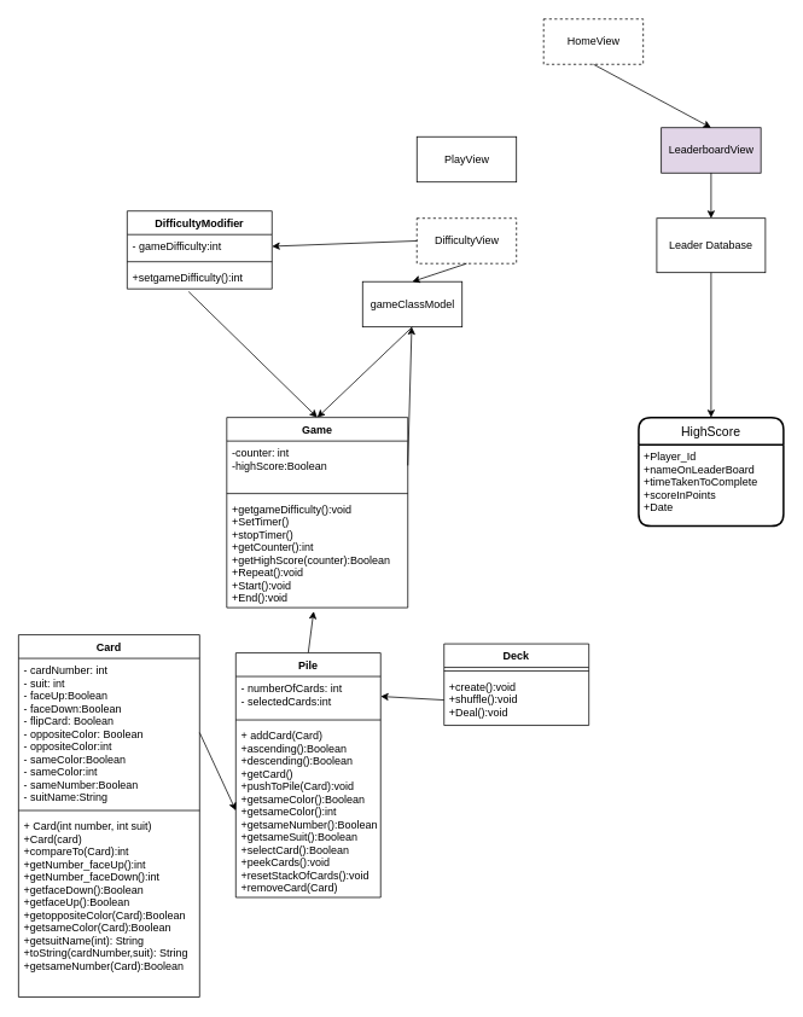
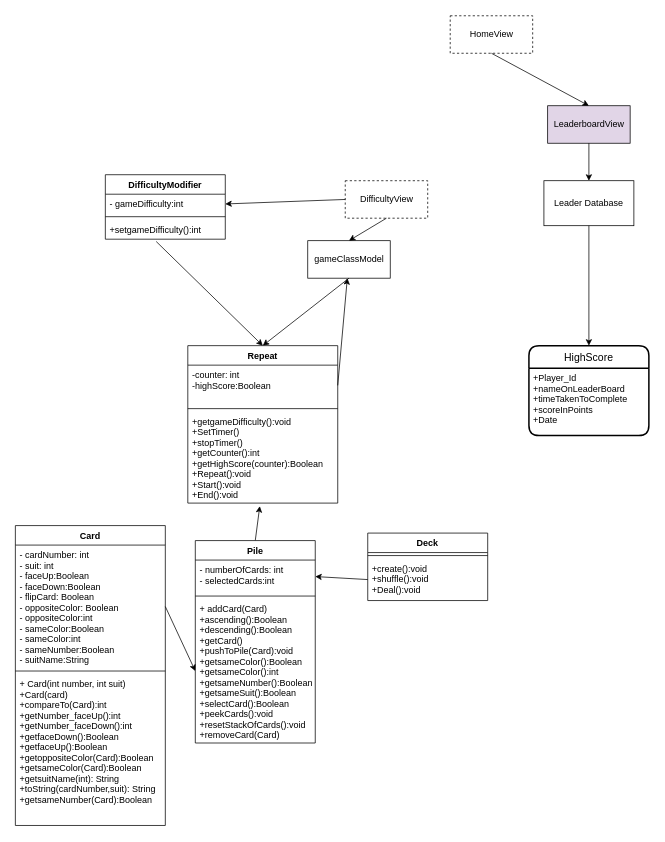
  <mxCell id="0" />
  <mxCell id="1" parent="0" />
  <mxCell id="2" value="HomeView" style="html=1;dashed=1;" parent="1" vertex="1"><mxGeometry x="600" y="20" width="110" height="50" as="geometry" /></mxCell>
  <mxCell id="3" value="LeaderboardView" style="html=1;fillColor=#e1d5e7;" parent="1" vertex="1"><mxGeometry x="730" y="140" width="110" height="50" as="geometry" /></mxCell>
- <mxCell id="4" value="PlayView" style="html=1;" parent="1" vertex="1"><mxGeometry x="460" y="150" width="110" height="50" as="geometry" /></mxCell>
  <mxCell id="5" value="Leader Database" style="rounded=0;whiteSpace=wrap;html=1;" parent="1" vertex="1"><mxGeometry x="725" y="240" width="120" height="60" as="geometry" /></mxCell>
  <mxCell id="6" value="" style="endArrow=classic;html=1;entryX=0.5;entryY=0;entryDx=0;entryDy=0;exitX=0.5;exitY=1;exitDx=0;exitDy=0;" parent="1" source="3" target="5" edge="1"><mxGeometry width="50" height="50" relative="1" as="geometry"><mxPoint x="640" y="360" as="sourcePoint" /><mxPoint x="690" y="310" as="targetPoint" /></mxGeometry></mxCell>
- <mxCell id="7" value="gameClassModel" style="html=1;" parent="1" vertex="1"><mxGeometry x="400" y="310" width="110" height="50" as="geometry" /></mxCell>
+ <mxCell id="7" value="gameClassModel" style="html=1;" parent="1" vertex="1"><mxGeometry x="410" y="320" width="110" height="50" as="geometry" /></mxCell>
  <mxCell id="8" value="DifficultyView" style="html=1;dashed=1;" parent="1" vertex="1"><mxGeometry x="460" y="240" width="110" height="50" as="geometry" /></mxCell>
  <mxCell id="9" value="" style="endArrow=classic;html=1;exitX=1;exitY=0.5;exitDx=0;exitDy=0;entryX=0;entryY=0.5;entryDx=0;entryDy=0;" parent="1" source="33" target="28" edge="1"><mxGeometry width="50" height="50" relative="1" as="geometry"><mxPoint x="250" y="650" as="sourcePoint" /><mxPoint x="300" y="600" as="targetPoint" /></mxGeometry></mxCell>
  <mxCell id="10" value="" style="endArrow=classic;html=1;exitX=0.5;exitY=0;exitDx=0;exitDy=0;entryX=0.48;entryY=1.033;entryDx=0;entryDy=0;entryPerimeter=0;" parent="1" source="25" target="17" edge="1"><mxGeometry width="50" height="50" relative="1" as="geometry"><mxPoint x="250" y="650" as="sourcePoint" /><mxPoint x="300" y="600" as="targetPoint" /></mxGeometry></mxCell>
  <mxCell id="11" value="" style="endArrow=classic;html=1;entryX=1;entryY=0.5;entryDx=0;entryDy=0;exitX=0;exitY=0.5;exitDx=0;exitDy=0;" parent="1" source="31" target="26" edge="1"><mxGeometry width="50" height="50" relative="1" as="geometry"><mxPoint x="250" y="1050" as="sourcePoint" /><mxPoint x="300" y="1000" as="targetPoint" /></mxGeometry></mxCell>
  <mxCell id="12" value="" style="endArrow=classic;html=1;exitX=1;exitY=0.5;exitDx=0;exitDy=0;" parent="1" source="15" target="7" edge="1"><mxGeometry width="50" height="50" relative="1" as="geometry"><mxPoint x="250" y="750" as="sourcePoint" /><mxPoint x="520" y="489" as="targetPoint" /></mxGeometry></mxCell>
  <mxCell id="13" value="" style="endArrow=classic;html=1;entryX=0.5;entryY=0;entryDx=0;entryDy=0;exitX=0.5;exitY=1;exitDx=0;exitDy=0;" parent="1" source="7" target="14" edge="1"><mxGeometry width="50" height="50" relative="1" as="geometry"><mxPoint x="420" y="690" as="sourcePoint" /><mxPoint x="470" y="640" as="targetPoint" /></mxGeometry></mxCell>
- <mxCell id="14" value="Game" style="swimlane;fontStyle=1;align=center;verticalAlign=top;childLayout=stackLayout;horizontal=1;startSize=26;horizontalStack=0;resizeParent=1;resizeParentMax=0;resizeLast=0;collapsible=1;marginBottom=0;" parent="1" vertex="1"><mxGeometry x="250" y="460" width="200" height="210" as="geometry" /></mxCell>
+ <mxCell id="14" value="Repeat" style="swimlane;fontStyle=1;align=center;verticalAlign=top;childLayout=stackLayout;horizontal=1;startSize=26;horizontalStack=0;resizeParent=1;resizeParentMax=0;resizeLast=0;collapsible=1;marginBottom=0;" parent="1" vertex="1"><mxGeometry x="250" y="460" width="200" height="210" as="geometry" /></mxCell>
  <mxCell id="15" value="-counter: int&#10;-highScore:Boolean" style="text;strokeColor=none;fillColor=none;align=left;verticalAlign=top;spacingLeft=4;spacingRight=4;overflow=hidden;rotatable=0;points=[[0,0.5],[1,0.5]];portConstraint=eastwest;" parent="14" vertex="1"><mxGeometry y="26" width="200" height="54" as="geometry" /></mxCell>
  <mxCell id="16" value="" style="line;strokeWidth=1;fillColor=none;align=left;verticalAlign=middle;spacingTop=-1;spacingLeft=3;spacingRight=3;rotatable=0;labelPosition=right;points=[];portConstraint=eastwest;" parent="14" vertex="1"><mxGeometry y="80" width="200" height="8" as="geometry" /></mxCell>
  <mxCell id="17" value="+getgameDifficulty():void&#10;+SetTimer()&#10;+stopTimer()&#10;+getCounter():int&#10;+getHighScore(counter):Boolean&#10;+Repeat():void&#10;+Start():void&#10;+End():void" style="text;strokeColor=none;fillColor=none;align=left;verticalAlign=top;spacingLeft=4;spacingRight=4;overflow=hidden;rotatable=0;points=[[0,0.5],[1,0.5]];portConstraint=eastwest;" parent="14" vertex="1"><mxGeometry y="88" width="200" height="122" as="geometry" /></mxCell>
  <mxCell id="18" value="" style="endArrow=classic;html=1;exitX=0.5;exitY=1;exitDx=0;exitDy=0;entryX=0.5;entryY=0;entryDx=0;entryDy=0;" parent="1" source="8" target="7" edge="1"><mxGeometry width="50" height="50" relative="1" as="geometry"><mxPoint x="420" y="690" as="sourcePoint" /><mxPoint x="470" y="640" as="targetPoint" /></mxGeometry></mxCell>
  <mxCell id="19" value="" style="endArrow=classic;html=1;entryX=0.5;entryY=0;entryDx=0;entryDy=0;exitX=0.5;exitY=1;exitDx=0;exitDy=0;" parent="1" source="2" target="3" edge="1"><mxGeometry width="50" height="50" relative="1" as="geometry"><mxPoint x="800" y="160" as="sourcePoint" /><mxPoint x="520" y="640" as="targetPoint" /></mxGeometry></mxCell>
  <mxCell id="20" value="DifficultyModifier" style="swimlane;fontStyle=1;align=center;verticalAlign=top;childLayout=stackLayout;horizontal=1;startSize=26;horizontalStack=0;resizeParent=1;resizeParentMax=0;resizeLast=0;collapsible=1;marginBottom=0;" parent="1" vertex="1"><mxGeometry x="140" y="232" width="160" height="86" as="geometry" /></mxCell>
  <mxCell id="21" value="- gameDifficulty:int" style="text;strokeColor=none;fillColor=none;align=left;verticalAlign=top;spacingLeft=4;spacingRight=4;overflow=hidden;rotatable=0;points=[[0,0.5],[1,0.5]];portConstraint=eastwest;" parent="20" vertex="1"><mxGeometry y="26" width="160" height="26" as="geometry" /></mxCell>
  <mxCell id="22" value="" style="line;strokeWidth=1;fillColor=none;align=left;verticalAlign=middle;spacingTop=-1;spacingLeft=3;spacingRight=3;rotatable=0;labelPosition=right;points=[];portConstraint=eastwest;" parent="20" vertex="1"><mxGeometry y="52" width="160" height="8" as="geometry" /></mxCell>
  <mxCell id="23" value="+setgameDifficulty():int" style="text;strokeColor=none;fillColor=none;align=left;verticalAlign=top;spacingLeft=4;spacingRight=4;overflow=hidden;rotatable=0;points=[[0,0.5],[1,0.5]];portConstraint=eastwest;" parent="20" vertex="1"><mxGeometry y="60" width="160" height="26" as="geometry" /></mxCell>
  <mxCell id="24" value="" style="endArrow=classic;html=1;entryX=1;entryY=0.5;entryDx=0;entryDy=0;exitX=0;exitY=0.5;exitDx=0;exitDy=0;" parent="1" source="8" target="21" edge="1"><mxGeometry width="50" height="50" relative="1" as="geometry"><mxPoint x="470" y="690" as="sourcePoint" /><mxPoint x="520" y="640" as="targetPoint" /></mxGeometry></mxCell>
  <mxCell id="25" value="Pile" style="swimlane;fontStyle=1;align=center;verticalAlign=top;childLayout=stackLayout;horizontal=1;startSize=26;horizontalStack=0;resizeParent=1;resizeParentMax=0;resizeLast=0;collapsible=1;marginBottom=0;" parent="1" vertex="1"><mxGeometry x="260" y="720" width="160" height="270" as="geometry" /></mxCell>
  <mxCell id="26" value="- numberOfCards: int&#10;- selectedCards:int&#10;" style="text;strokeColor=none;fillColor=none;align=left;verticalAlign=top;spacingLeft=4;spacingRight=4;overflow=hidden;rotatable=0;points=[[0,0.5],[1,0.5]];portConstraint=eastwest;" parent="25" vertex="1"><mxGeometry y="26" width="160" height="44" as="geometry" /></mxCell>
  <mxCell id="27" value="" style="line;strokeWidth=1;fillColor=none;align=left;verticalAlign=middle;spacingTop=-1;spacingLeft=3;spacingRight=3;rotatable=0;labelPosition=right;points=[];portConstraint=eastwest;" parent="25" vertex="1"><mxGeometry y="70" width="160" height="8" as="geometry" /></mxCell>
  <mxCell id="28" value="+ addCard(Card)&#10;+ascending():Boolean&#10;+descending():Boolean&#10;+getCard()&#10;+pushToPile(Card):void&#10;+getsameColor():Boolean&#10;+getsameColor():int&#10;+getsameNumber():Boolean&#10;+getsameSuit():Boolean&#10;+selectCard():Boolean&#10;+peekCards():void&#10;+resetStackOfCards():void&#10;+removeCard(Card)&#10;&#10;" style="text;strokeColor=none;fillColor=none;align=left;verticalAlign=top;spacingLeft=4;spacingRight=4;overflow=hidden;rotatable=0;points=[[0,0.5],[1,0.5]];portConstraint=eastwest;" parent="25" vertex="1"><mxGeometry y="78" width="160" height="192" as="geometry" /></mxCell>
  <mxCell id="29" value="Deck" style="swimlane;fontStyle=1;align=center;verticalAlign=top;childLayout=stackLayout;horizontal=1;startSize=26;horizontalStack=0;resizeParent=1;resizeParentMax=0;resizeLast=0;collapsible=1;marginBottom=0;" parent="1" vertex="1"><mxGeometry x="490" y="710" width="160" height="90" as="geometry" /></mxCell>
  <mxCell id="30" value="" style="line;strokeWidth=1;fillColor=none;align=left;verticalAlign=middle;spacingTop=-1;spacingLeft=3;spacingRight=3;rotatable=0;labelPosition=right;points=[];portConstraint=eastwest;" parent="29" vertex="1"><mxGeometry y="26" width="160" height="8" as="geometry" /></mxCell>
  <mxCell id="31" value="+create():void&#10;+shuffle():void&#10;+Deal():void&#10;&#10;" style="text;strokeColor=none;fillColor=none;align=left;verticalAlign=top;spacingLeft=4;spacingRight=4;overflow=hidden;rotatable=0;points=[[0,0.5],[1,0.5]];portConstraint=eastwest;" parent="29" vertex="1"><mxGeometry y="34" width="160" height="56" as="geometry" /></mxCell>
  <mxCell id="32" value="Card" style="swimlane;fontStyle=1;align=center;verticalAlign=top;childLayout=stackLayout;horizontal=1;startSize=26;horizontalStack=0;resizeParent=1;resizeParentMax=0;resizeLast=0;collapsible=1;marginBottom=0;" parent="1" vertex="1"><mxGeometry x="20" y="700" width="200" height="400" as="geometry" /></mxCell>
  <mxCell id="33" value="- cardNumber: int&#10;- suit: int&#10;- faceUp:Boolean&#10;- faceDown:Boolean&#10;- flipCard: Boolean&#10;- oppositeColor: Boolean&#10;- oppositeColor:int&#10;- sameColor:Boolean&#10;- sameColor:int&#10;- sameNumber:Boolean&#10;- suitName:String&#10;" style="text;strokeColor=none;fillColor=none;align=left;verticalAlign=top;spacingLeft=4;spacingRight=4;overflow=hidden;rotatable=0;points=[[0,0.5],[1,0.5]];portConstraint=eastwest;" parent="32" vertex="1"><mxGeometry y="26" width="200" height="164" as="geometry" /></mxCell>
  <mxCell id="34" value="" style="line;strokeWidth=1;fillColor=none;align=left;verticalAlign=middle;spacingTop=-1;spacingLeft=3;spacingRight=3;rotatable=0;labelPosition=right;points=[];portConstraint=eastwest;" parent="32" vertex="1"><mxGeometry y="190" width="200" height="8" as="geometry" /></mxCell>
  <mxCell id="35" value="+ Card(int number, int suit)&#10;+Card(card)&#10;+compareTo(Card):int&#10;+getNumber_faceUp():int&#10;+getNumber_faceDown():int&#10;+getfaceDown():Boolean&#10;+getfaceUp():Boolean&#10;+getoppositeColor(Card):Boolean&#10;+getsameColor(Card):Boolean&#10;+getsuitName(int): String&#10;+toString(cardNumber,suit): String&#10;+getsameNumber(Card):Boolean" style="text;strokeColor=none;fillColor=none;align=left;verticalAlign=top;spacingLeft=4;spacingRight=4;overflow=hidden;rotatable=0;points=[[0,0.5],[1,0.5]];portConstraint=eastwest;" parent="32" vertex="1"><mxGeometry y="198" width="200" height="202" as="geometry" /></mxCell>
  <mxCell id="36" value="" style="endArrow=classic;html=1;exitX=0.424;exitY=1.118;exitDx=0;exitDy=0;exitPerimeter=0;entryX=0.5;entryY=0;entryDx=0;entryDy=0;" parent="1" source="23" target="14" edge="1"><mxGeometry width="50" height="50" relative="1" as="geometry"><mxPoint x="460" y="560" as="sourcePoint" /><mxPoint x="510" y="510" as="targetPoint" /></mxGeometry></mxCell>
  <mxCell id="37" value="" style="endArrow=classic;html=1;exitX=0.5;exitY=1;exitDx=0;exitDy=0;entryX=0.5;entryY=0;entryDx=0;entryDy=0;" parent="1" source="5" target="38" edge="1"><mxGeometry width="50" height="50" relative="1" as="geometry"><mxPoint x="460" y="550" as="sourcePoint" /><mxPoint x="780" y="350" as="targetPoint" /></mxGeometry></mxCell>
  <mxCell id="38" value="HighScore" style="swimlane;childLayout=stackLayout;horizontal=1;startSize=30;horizontalStack=0;rounded=1;fontSize=14;fontStyle=0;strokeWidth=2;resizeParent=0;resizeLast=1;shadow=0;dashed=0;align=center;" parent="1" vertex="1"><mxGeometry x="705" y="460" width="160" height="120" as="geometry" /></mxCell>
  <mxCell id="39" value="+Player_Id&#10;+nameOnLeaderBoard&#10;+timeTakenToComplete&#10;+scoreInPoints&#10;+Date" style="align=left;strokeColor=none;fillColor=none;spacingLeft=4;fontSize=12;verticalAlign=top;resizable=0;rotatable=0;part=1;" parent="38" vertex="1"><mxGeometry y="30" width="160" height="90" as="geometry" /></mxCell>
